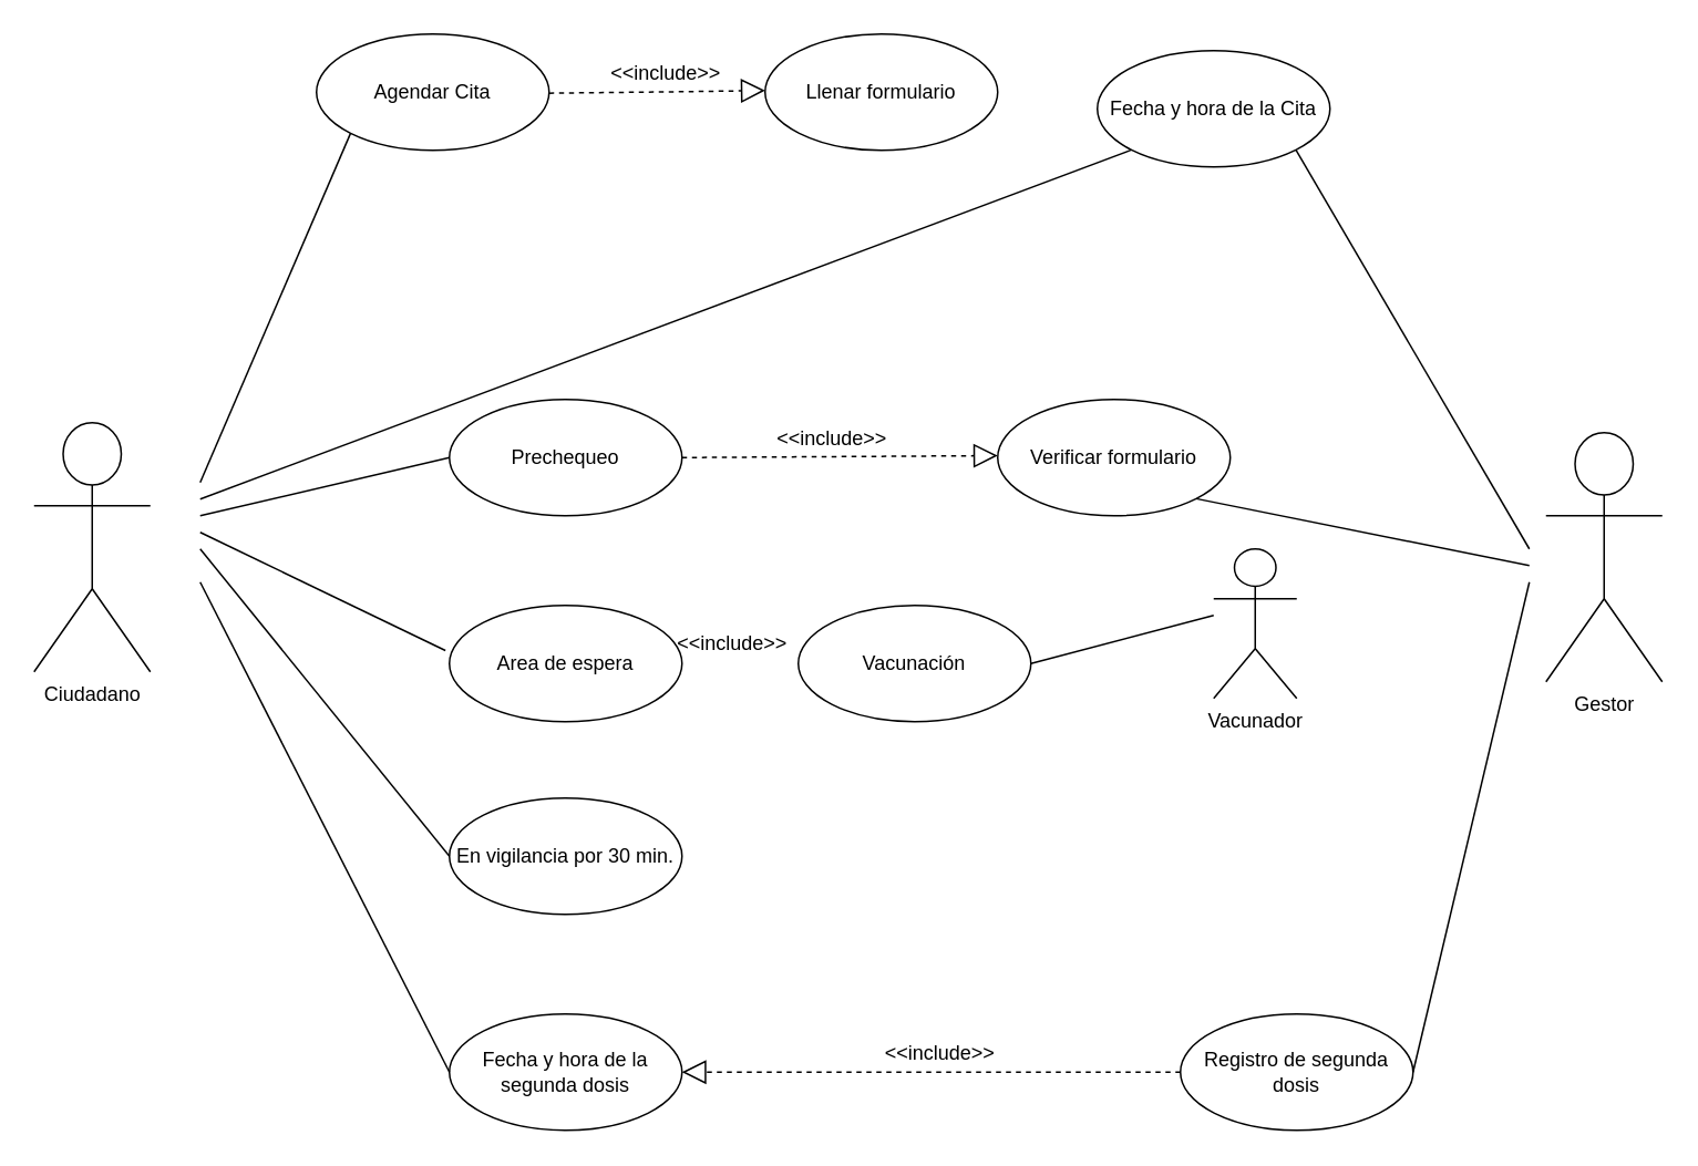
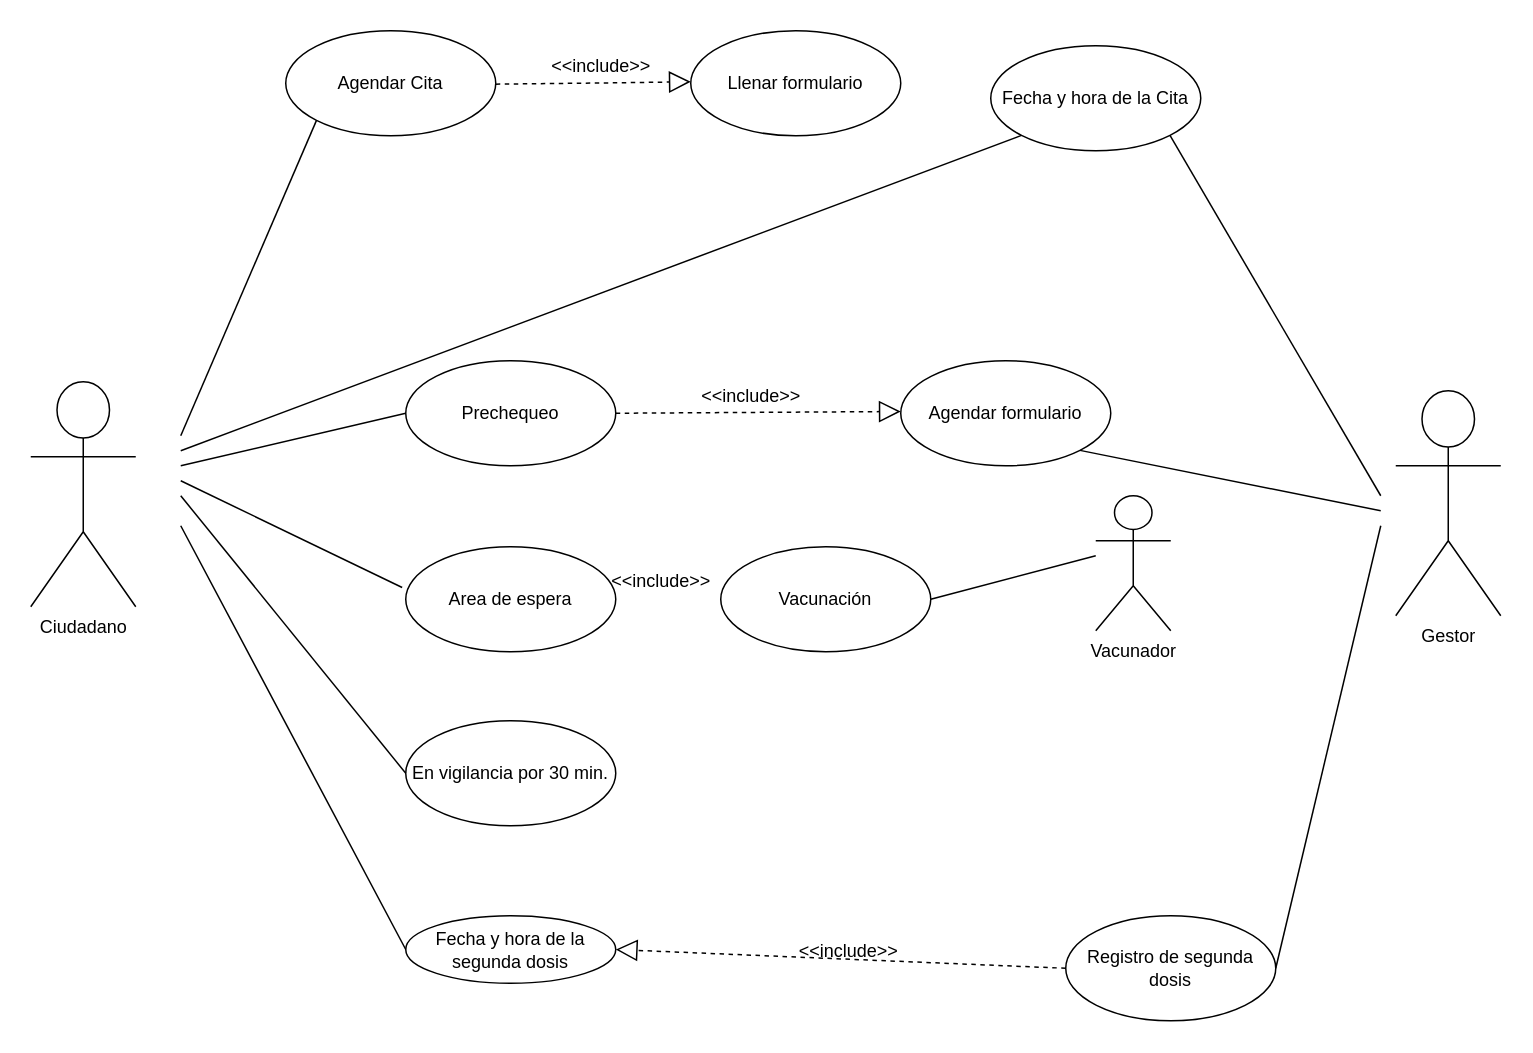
  <mxCell id="0" />
  <mxCell id="1" parent="0" />
  <mxCell id="2" value="Ciudadano" style="shape=umlActor;verticalLabelPosition=bottom;verticalAlign=top;html=1;" parent="1" vertex="1"><mxGeometry x="20" y="254" width="70" height="150" as="geometry" /></mxCell>
  <mxCell id="3" value="Vacunador" style="shape=umlActor;verticalLabelPosition=bottom;verticalAlign=top;html=1;" parent="1" vertex="1"><mxGeometry x="730" y="330" width="50" height="90" as="geometry" /></mxCell>
  <mxCell id="4" value="" style="text;strokeColor=none;fillColor=none;align=left;verticalAlign=middle;spacingTop=-1;spacingLeft=4;spacingRight=4;rotatable=0;labelPosition=right;points=[];portConstraint=eastwest;" parent="1" vertex="1"><mxGeometry x="400" y="240" width="20" height="14" as="geometry" /></mxCell>
  <mxCell id="5" value="Agendar Cita" style="ellipse;whiteSpace=wrap;html=1;" parent="1" vertex="1"><mxGeometry x="190" y="20" width="140" height="70" as="geometry" /></mxCell>
  <mxCell id="6" value="Prechequeo" style="ellipse;whiteSpace=wrap;html=1;" parent="1" vertex="1"><mxGeometry x="270" y="240" width="140" height="70" as="geometry" /></mxCell>
  <mxCell id="7" value="Area de espera&lt;br&gt;" style="ellipse;whiteSpace=wrap;html=1;" parent="1" vertex="1"><mxGeometry x="270" y="364" width="140" height="70" as="geometry" /></mxCell>
  <mxCell id="8" value="Vacunación" style="ellipse;whiteSpace=wrap;html=1;" parent="1" vertex="1"><mxGeometry x="480" y="364" width="140" height="70" as="geometry" /></mxCell>
  <mxCell id="9" value="Registro de segunda dosis" style="ellipse;whiteSpace=wrap;html=1;" parent="1" vertex="1"><mxGeometry x="710" y="610" width="140" height="70" as="geometry" /></mxCell>
  <mxCell id="10" value="En vigilancia por 30 min." style="ellipse;whiteSpace=wrap;html=1;" parent="1" vertex="1"><mxGeometry x="270" y="480" width="140" height="70" as="geometry" /></mxCell>
  <mxCell id="11" value="Gestor" style="shape=umlActor;verticalLabelPosition=bottom;verticalAlign=top;html=1;" parent="1" vertex="1"><mxGeometry x="930" y="260" width="70" height="150" as="geometry" /></mxCell>
  <mxCell id="12" value="Fecha y hora de la Cita" style="ellipse;whiteSpace=wrap;html=1;" parent="1" vertex="1"><mxGeometry x="660" y="30" width="140" height="70" as="geometry" /></mxCell>
- <mxCell id="13" value="Verificar formulario" style="ellipse;whiteSpace=wrap;html=1;" parent="1" vertex="1"><mxGeometry x="600" y="240" width="140" height="70" as="geometry" /></mxCell>
- <mxCell id="14" value="Fecha y hora de la segunda dosis" style="ellipse;whiteSpace=wrap;html=1;" parent="1" vertex="1"><mxGeometry x="270" y="610" width="140" height="70" as="geometry" /></mxCell>
+ <mxCell id="13" value="Agendar formulario" style="ellipse;whiteSpace=wrap;html=1;" parent="1" vertex="1"><mxGeometry x="600" y="240" width="140" height="70" as="geometry" /></mxCell>
+ <mxCell id="14" value="Fecha y hora de la segunda dosis" style="ellipse;whiteSpace=wrap;html=1;" parent="1" vertex="1"><mxGeometry x="270" y="610" width="140" height="45" as="geometry" /></mxCell>
  <mxCell id="15" value="&amp;lt;&amp;lt;include&amp;gt;&amp;gt;" style="text;html=1;align=center;" parent="1" vertex="1"><mxGeometry x="340" y="372.5" width="200" height="25" as="geometry" /></mxCell>
  <mxCell id="16" value="&amp;lt;&amp;lt;include&amp;gt;&amp;gt;" style="text;html=1;align=center;" parent="1" vertex="1"><mxGeometry x="400" y="250" width="200" height="25" as="geometry" /></mxCell>
  <mxCell id="17" value="&amp;lt;&amp;lt;include&amp;gt;&amp;gt;" style="text;html=1;align=center;rotation=0;" parent="1" vertex="1"><mxGeometry x="465" y="620" width="200" height="25" as="geometry" /></mxCell>
  <mxCell id="18" value="" style="endArrow=block;dashed=1;endFill=0;endSize=12;html=1;exitX=1;exitY=0.5;exitDx=0;exitDy=0;" parent="1" source="6" edge="1"><mxGeometry width="160" relative="1" as="geometry"><mxPoint x="530" y="273.82" as="sourcePoint" /><mxPoint x="600" y="273.82" as="targetPoint" /></mxGeometry></mxCell>
  <mxCell id="19" value="" style="endArrow=block;dashed=1;endFill=0;endSize=12;html=1;exitX=0;exitY=0.5;exitDx=0;exitDy=0;entryX=1;entryY=0.5;entryDx=0;entryDy=0;" parent="1" source="9" target="14" edge="1"><mxGeometry width="160" relative="1" as="geometry"><mxPoint x="430" y="400" as="sourcePoint" /><mxPoint x="590" y="400" as="targetPoint" /></mxGeometry></mxCell>
  <mxCell id="20" value="" style="endArrow=none;html=1;entryX=0;entryY=1;entryDx=0;entryDy=0;" parent="1" target="5" edge="1"><mxGeometry width="50" height="50" relative="1" as="geometry"><mxPoint x="120" y="290" as="sourcePoint" /><mxPoint x="720" y="320" as="targetPoint" /></mxGeometry></mxCell>
  <mxCell id="21" value="" style="endArrow=none;html=1;entryX=0;entryY=1;entryDx=0;entryDy=0;" parent="1" target="12" edge="1"><mxGeometry width="50" height="50" relative="1" as="geometry"><mxPoint x="120" y="300" as="sourcePoint" /><mxPoint x="720" y="320" as="targetPoint" /></mxGeometry></mxCell>
  <mxCell id="22" value="" style="endArrow=none;html=1;entryX=0;entryY=0.5;entryDx=0;entryDy=0;" parent="1" target="6" edge="1"><mxGeometry width="50" height="50" relative="1" as="geometry"><mxPoint x="120" y="310" as="sourcePoint" /><mxPoint x="720" y="320" as="targetPoint" /></mxGeometry></mxCell>
  <mxCell id="23" value="" style="endArrow=none;html=1;entryX=-0.017;entryY=0.388;entryDx=0;entryDy=0;entryPerimeter=0;" parent="1" target="7" edge="1"><mxGeometry width="50" height="50" relative="1" as="geometry"><mxPoint x="120" y="320" as="sourcePoint" /><mxPoint x="720" y="320" as="targetPoint" /></mxGeometry></mxCell>
  <mxCell id="24" value="" style="endArrow=none;html=1;exitX=0;exitY=0.5;exitDx=0;exitDy=0;" parent="1" source="10" edge="1"><mxGeometry width="50" height="50" relative="1" as="geometry"><mxPoint x="670" y="370" as="sourcePoint" /><mxPoint x="120" y="330" as="targetPoint" /></mxGeometry></mxCell>
  <mxCell id="25" value="" style="endArrow=none;html=1;exitX=0;exitY=0.5;exitDx=0;exitDy=0;" parent="1" source="14" edge="1"><mxGeometry width="50" height="50" relative="1" as="geometry"><mxPoint x="670" y="370" as="sourcePoint" /><mxPoint x="120" y="350" as="targetPoint" /></mxGeometry></mxCell>
  <mxCell id="26" value="" style="endArrow=none;html=1;exitX=1;exitY=0.5;exitDx=0;exitDy=0;" parent="1" source="9" edge="1"><mxGeometry width="50" height="50" relative="1" as="geometry"><mxPoint x="670" y="370" as="sourcePoint" /><mxPoint x="920" y="350" as="targetPoint" /></mxGeometry></mxCell>
  <mxCell id="27" value="" style="endArrow=none;html=1;entryX=1;entryY=1;entryDx=0;entryDy=0;" parent="1" target="13" edge="1"><mxGeometry width="50" height="50" relative="1" as="geometry"><mxPoint x="920" y="340" as="sourcePoint" /><mxPoint x="720" y="320" as="targetPoint" /></mxGeometry></mxCell>
  <mxCell id="28" value="" style="endArrow=none;html=1;exitX=1;exitY=1;exitDx=0;exitDy=0;" parent="1" source="12" edge="1"><mxGeometry width="50" height="50" relative="1" as="geometry"><mxPoint x="670" y="370" as="sourcePoint" /><mxPoint x="920" y="330" as="targetPoint" /></mxGeometry></mxCell>
  <mxCell id="29" value="" style="endArrow=none;html=1;exitX=1;exitY=0.5;exitDx=0;exitDy=0;" parent="1" source="8" edge="1"><mxGeometry width="50" height="50" relative="1" as="geometry"><mxPoint x="670" y="370" as="sourcePoint" /><mxPoint x="730" y="370" as="targetPoint" /></mxGeometry></mxCell>
  <mxCell id="30" value="Llenar formulario" style="ellipse;whiteSpace=wrap;html=1;" vertex="1" parent="1"><mxGeometry x="460" y="20" width="140" height="70" as="geometry" /></mxCell>
  <mxCell id="31" value="" style="endArrow=block;dashed=1;endFill=0;endSize=12;html=1;exitX=1;exitY=0.5;exitDx=0;exitDy=0;" edge="1" parent="1"><mxGeometry width="160" relative="1" as="geometry"><mxPoint x="330" y="55.59" as="sourcePoint" /><mxPoint x="460" y="54" as="targetPoint" /><Array as="points"><mxPoint x="420" y="54.59" /></Array></mxGeometry></mxCell>
  <mxCell id="32" value="&amp;lt;&amp;lt;include&amp;gt;&amp;gt;" style="text;html=1;align=center;" vertex="1" parent="1"><mxGeometry x="300" y="30" width="200" height="25" as="geometry" /></mxCell>
